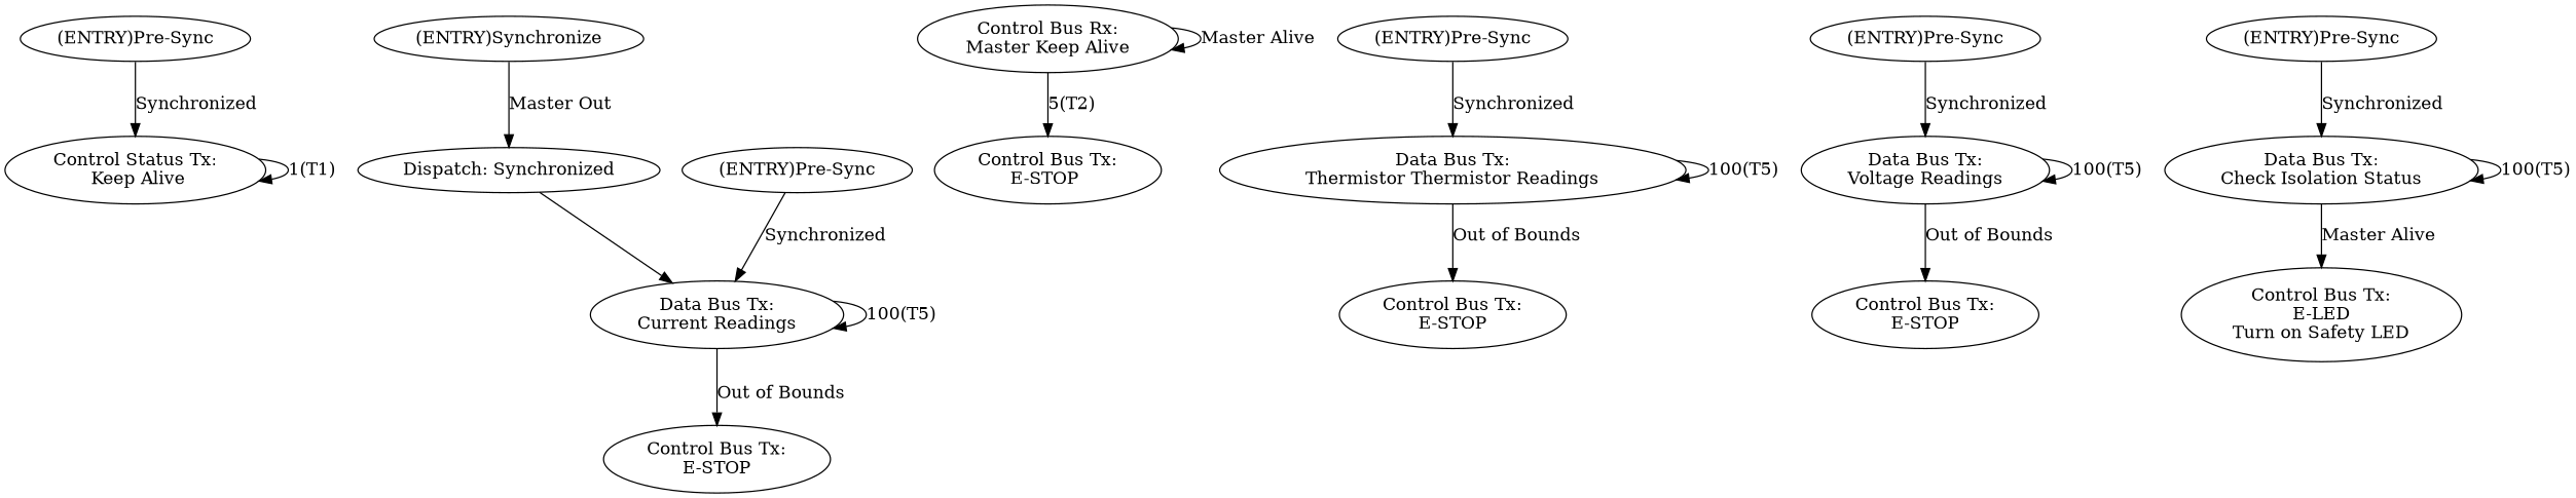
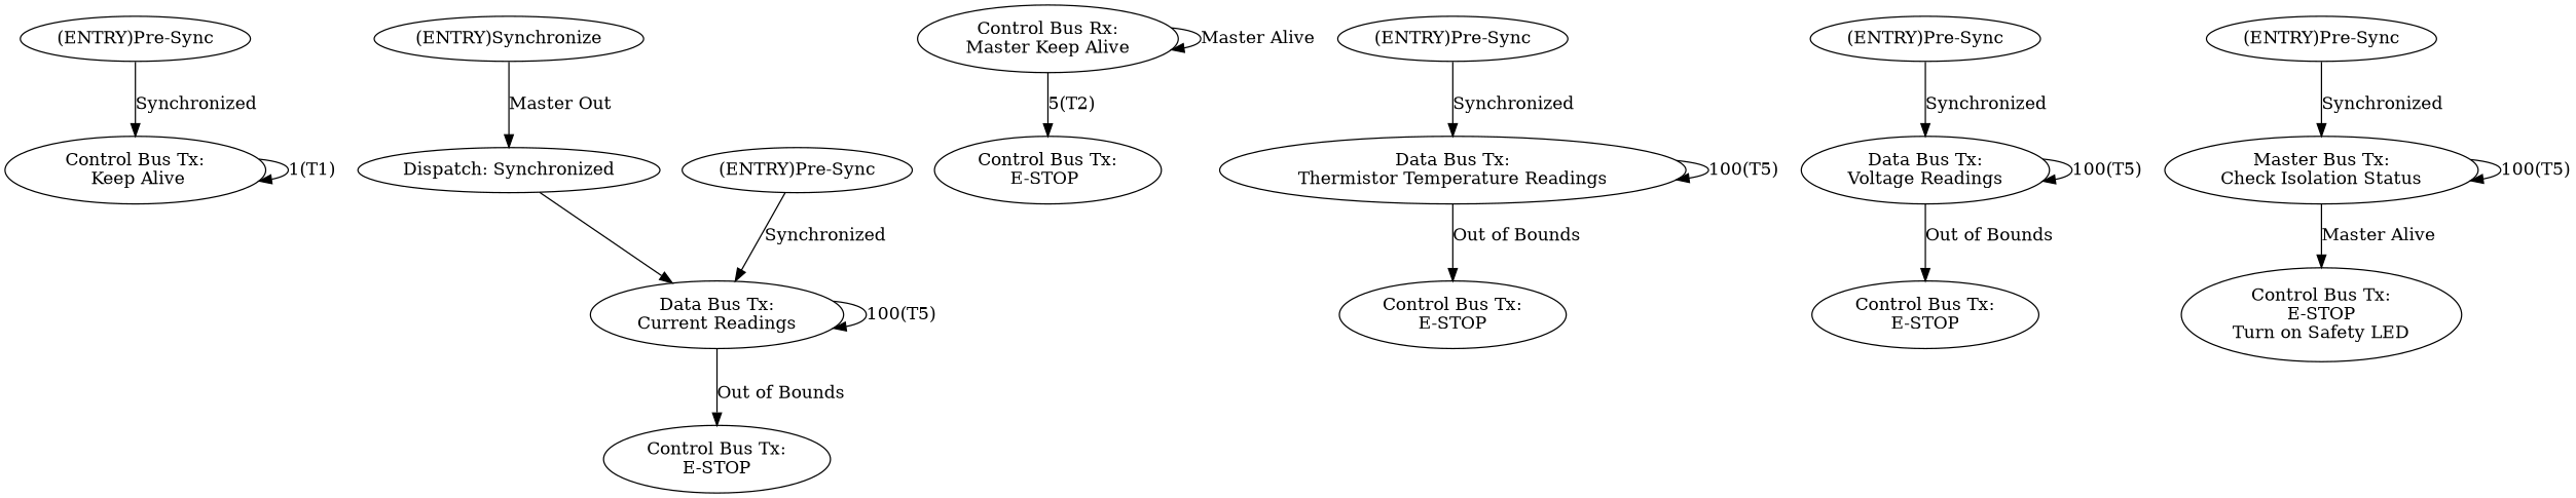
  digraph {
    n1 [label="(ENTRY)Pre-Sync"]
-   n2 [label="Control Status Tx:\n Keep Alive"]
+   n2 [label="Control Bus Tx:\n Keep Alive"]
    n3 [label="(ENTRY)Synchronize"]
    n4 [label="Dispatch: Synchronized"]
    n5 [label="Data Bus Tx:\nCurrent Readings"]
    n6 [label="Control Bus Rx:\nMaster Keep Alive"]
    n7 [label="Control Bus Tx:\nE-STOP "]
    n8 [label="(ENTRY)Pre-Sync"]
    n9 [label="Control Bus Tx:\nE-STOP"]
    n10 [label="(ENTRY)Pre-Sync"]
-   n11 [label="Data Bus Tx:\nThermistor Thermistor Readings"]
+   n11 [label="Data Bus Tx:\nThermistor Temperature Readings"]
    n12 [label="Control Bus Tx:\nE-STOP"]
    n13 [label="(ENTRY)Pre-Sync"]
    n14 [label="Data Bus Tx:\nVoltage Readings"]
    n15 [label="Control Bus Tx:\nE-STOP"]
    n16 [label="(ENTRY)Pre-Sync"]
-   n17 [label="Data Bus Tx:\nCheck Isolation Status"]
-   n18 [label="Control Bus Tx:\nE-LED\nTurn on Safety LED"]
+   n17 [label="Master Bus Tx:\nCheck Isolation Status"]
+   n18 [label="Control Bus Tx:\nE-STOP\nTurn on Safety LED"]
    n1 -> n2 [label=Synchronized]
    n2 -> n2 [label="1(T1)"]
    n3 -> n4 [label="Master Out"]
    n4 -> n5 [label=" "]
    n5 -> n5 [label="100(T5)"]
    n5 -> n9 [label="Out of Bounds"]
    n6 -> n6 [label="Master Alive"]
    n6 -> n7 [label="5(T2)"]
    n8 -> n5 [label=Synchronized]
    n10 -> n11 [label=Synchronized]
    n11 -> n11 [label="100(T5)"]
    n11 -> n12 [label="Out of Bounds"]
    n13 -> n14 [label=Synchronized]
    n14 -> n14 [label="100(T5)"]
    n14 -> n15 [label="Out of Bounds"]
    n16 -> n17 [label=Synchronized]
    n17 -> n17 [label="100(T5)"]
    n17 -> n18 [label="Master Alive"]
  }
